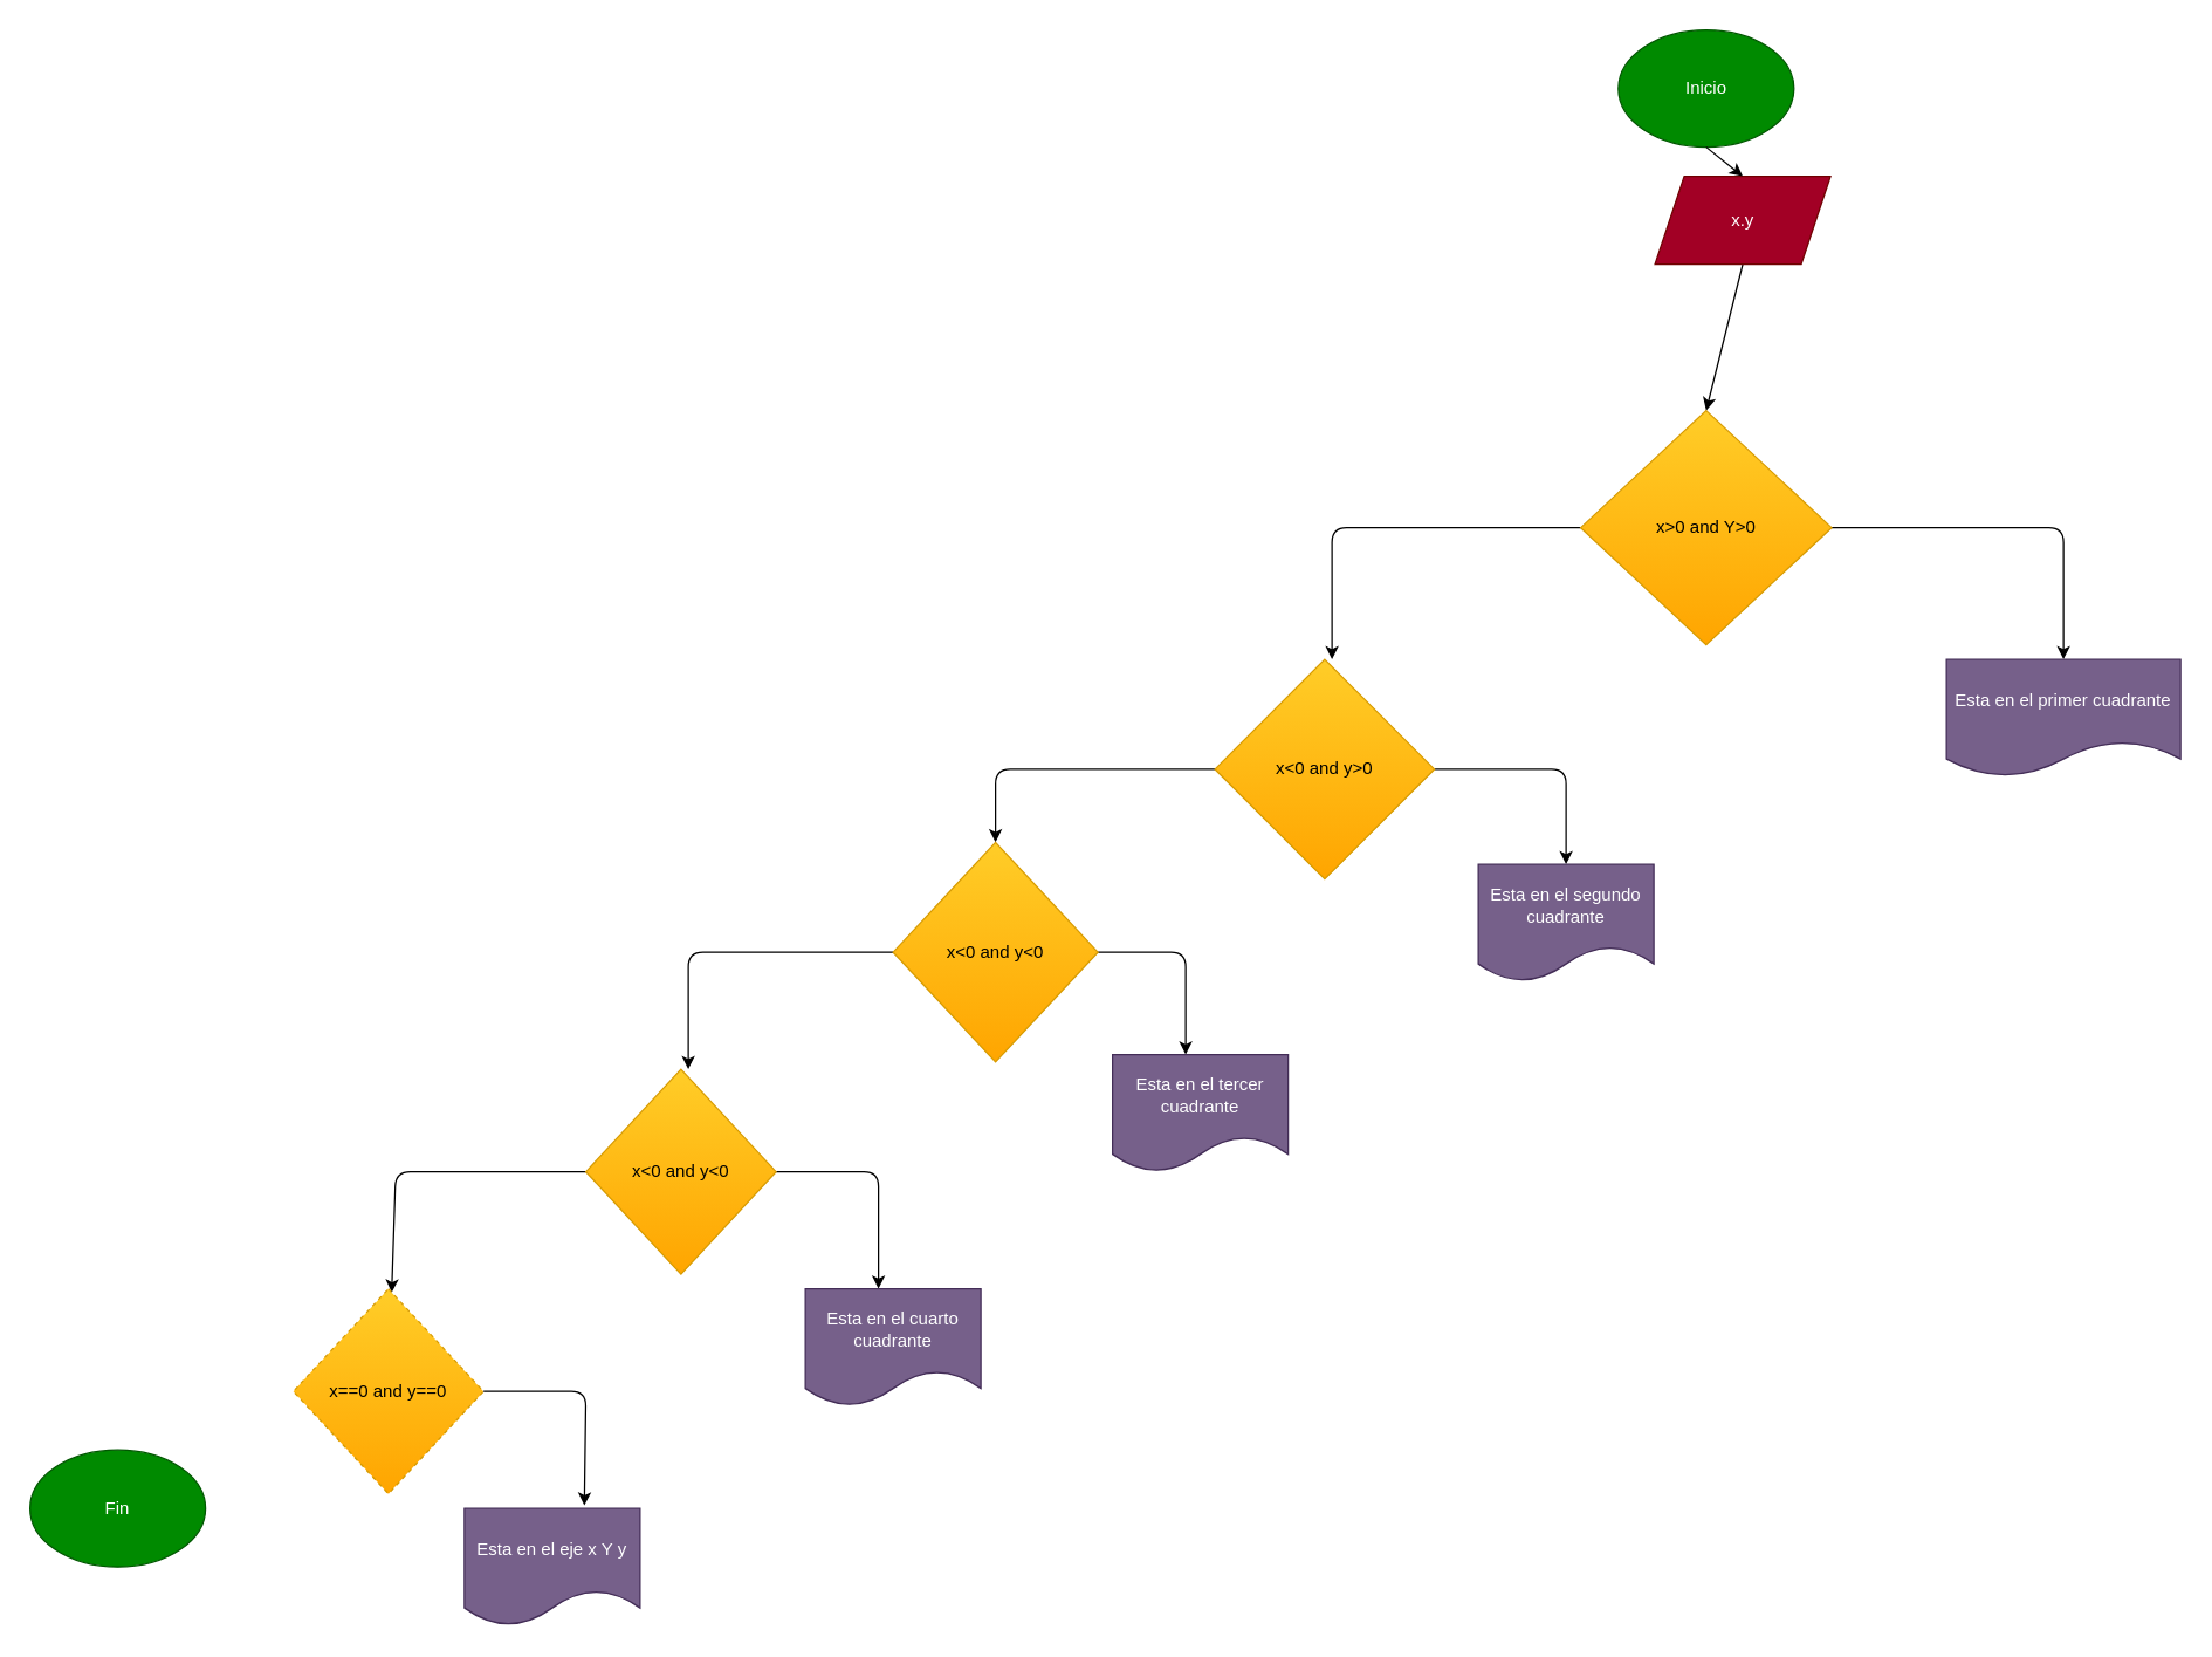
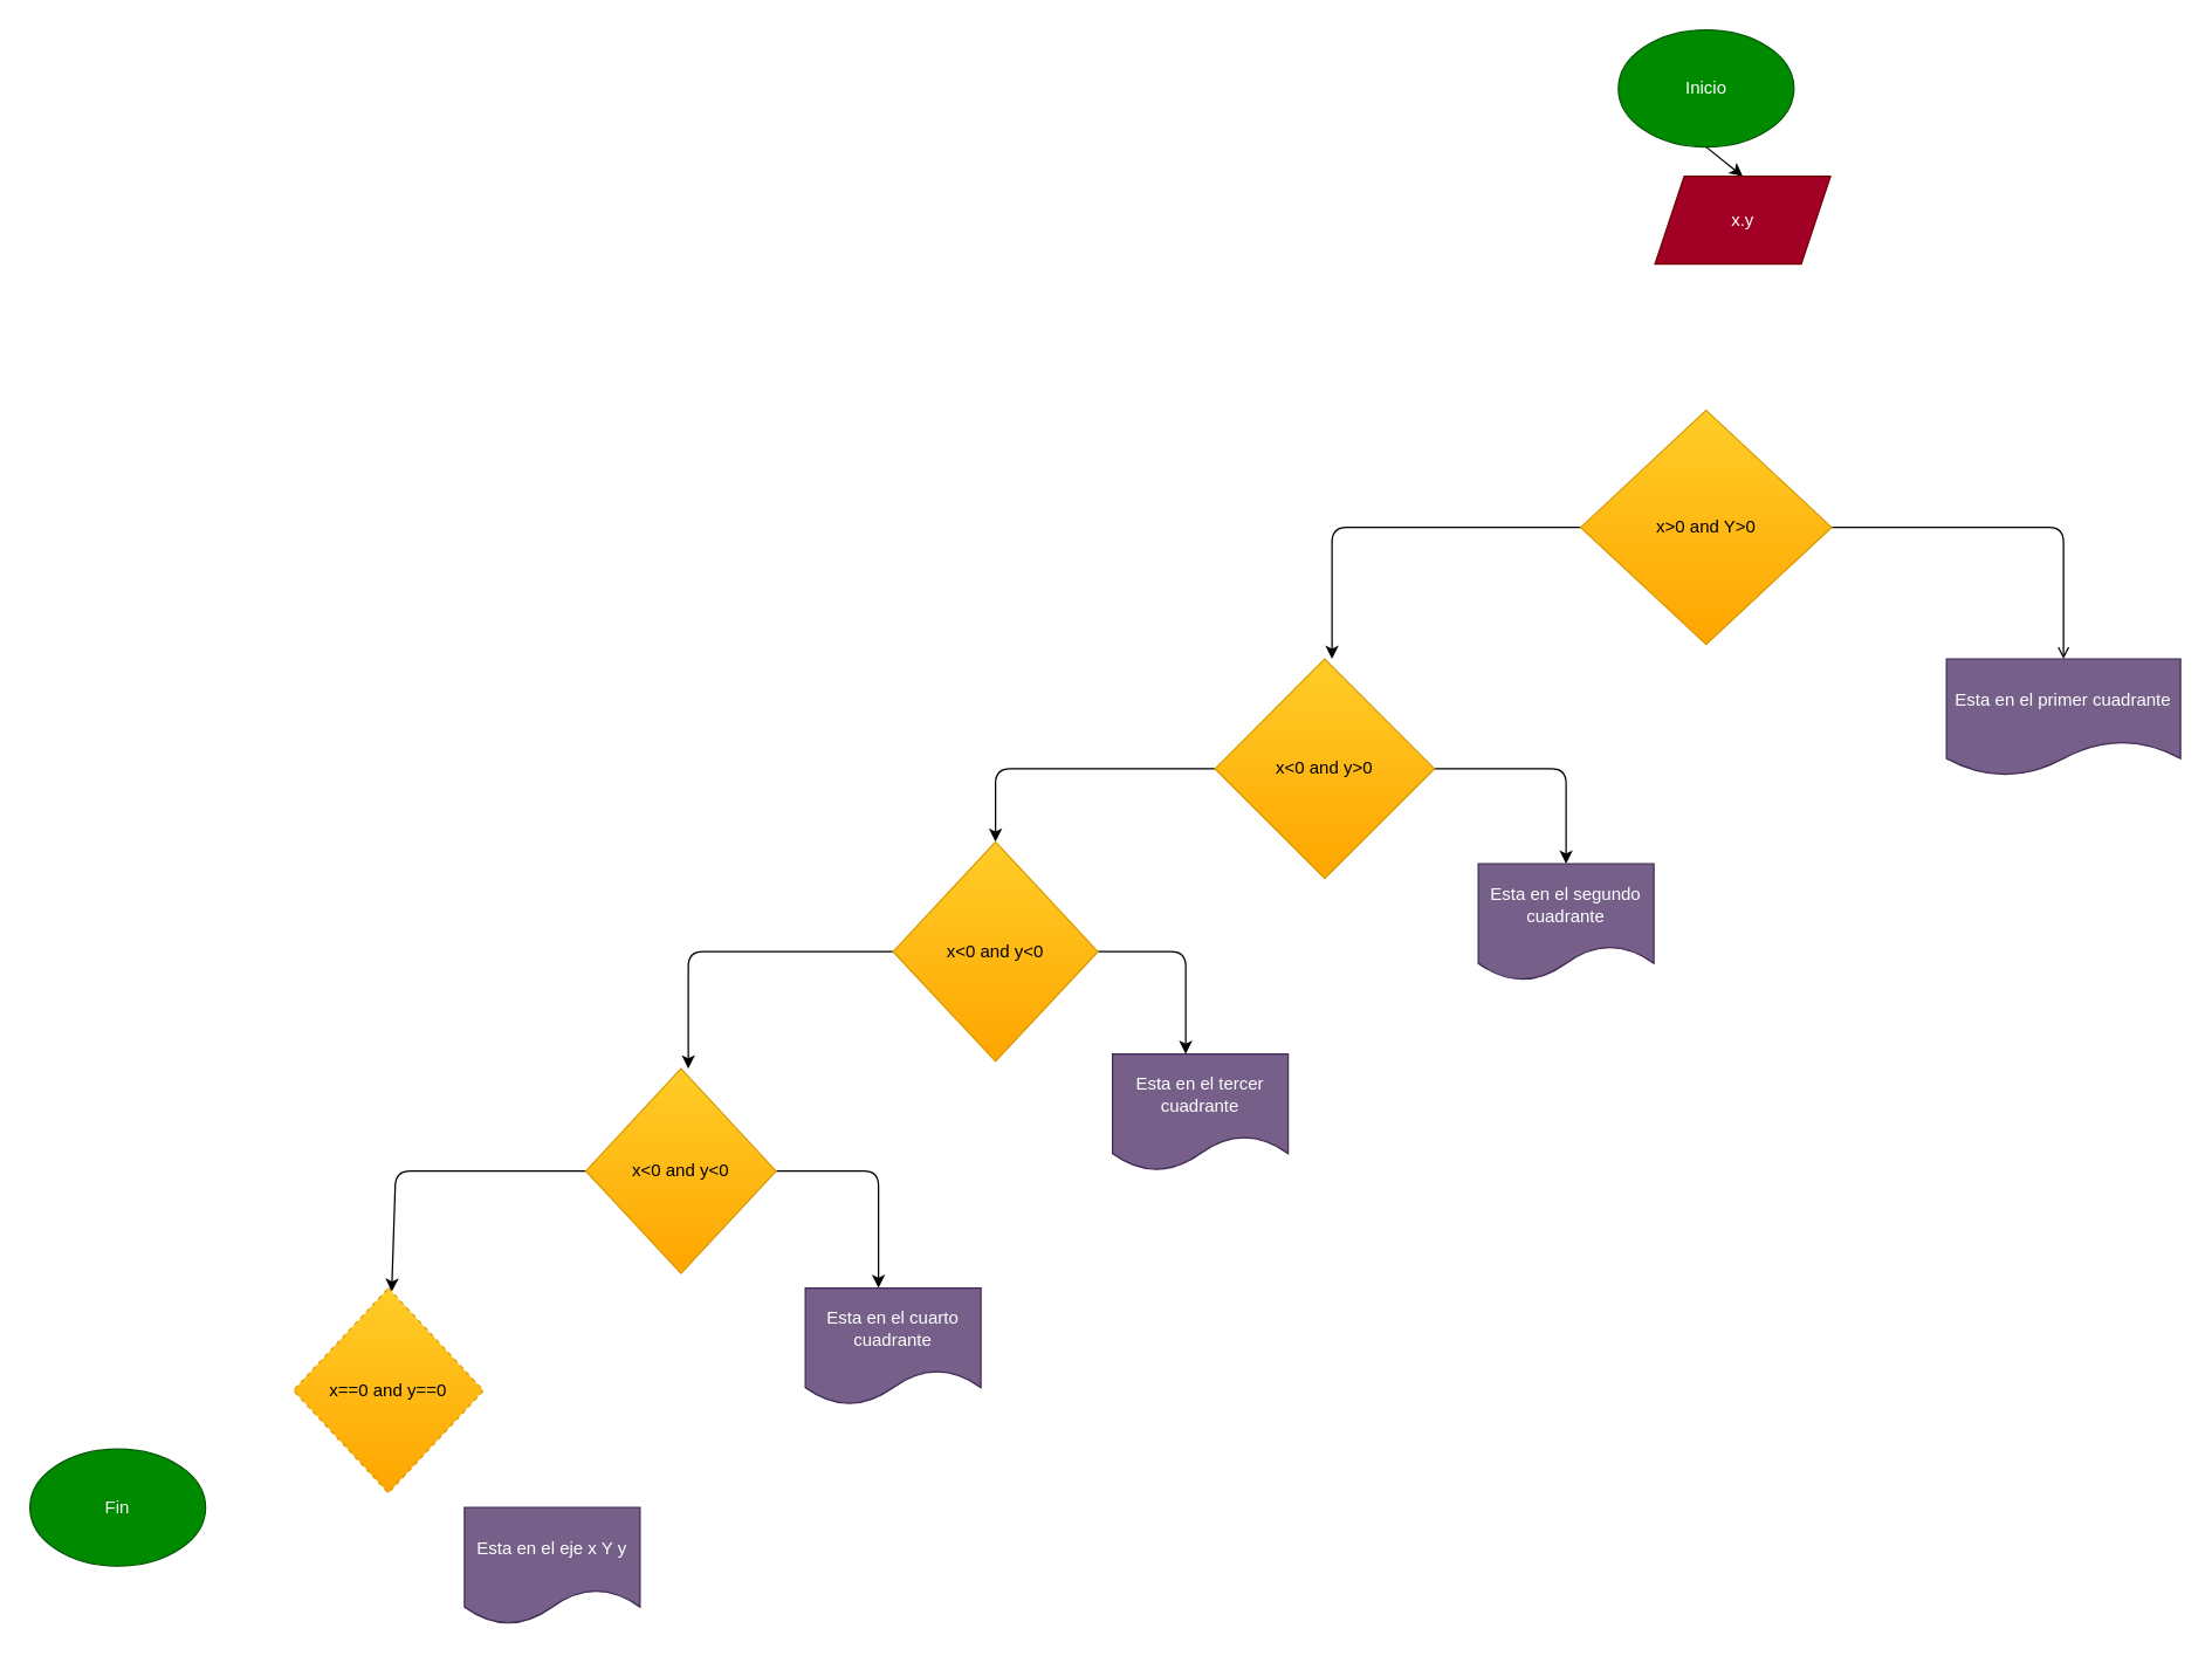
  <mxCell id="0" />
  <mxCell id="1" parent="0" />
  <mxCell id="2" value="Inicio" style="ellipse;whiteSpace=wrap;html=1;fillColor=#008a00;fontColor=#ffffff;strokeColor=#005700;" vertex="1" parent="1"><mxGeometry x="1105.75" y="20" width="120" height="80" as="geometry" /></mxCell>
- <mxCell id="3" style="edgeStyle=none;html=1;exitX=0.5;exitY=1;exitDx=0;exitDy=0;entryX=0.5;entryY=0;entryDx=0;entryDy=0;" edge="1" parent="1" source="4" target="8"><mxGeometry relative="1" as="geometry" /></mxCell>
  <mxCell id="4" value="x.y" style="shape=parallelogram;perimeter=parallelogramPerimeter;whiteSpace=wrap;html=1;fixedSize=1;fillColor=#a20025;fontColor=#ffffff;strokeColor=#6F0000;" vertex="1" parent="1"><mxGeometry x="1130.75" y="120" width="120" height="60" as="geometry" /></mxCell>
  <mxCell id="5" value="" style="endArrow=classic;html=1;exitX=0.5;exitY=1;exitDx=0;exitDy=0;entryX=0.5;entryY=0;entryDx=0;entryDy=0;" edge="1" parent="1" source="2" target="4"><mxGeometry width="50" height="50" relative="1" as="geometry"><mxPoint x="1080" y="350" as="sourcePoint" /><mxPoint x="1130" y="300" as="targetPoint" /></mxGeometry></mxCell>
- <mxCell id="6" value="" style="edgeStyle=none;html=1;" edge="1" parent="1" source="8" target="9"><mxGeometry relative="1" as="geometry"><Array as="points"><mxPoint x="1410" y="360" /></Array></mxGeometry></mxCell>
+ <mxCell id="6" value="" style="edgeStyle=none;html=1;endArrow=open;" edge="1" parent="1" source="8" target="9"><mxGeometry relative="1" as="geometry"><Array as="points"><mxPoint x="1410" y="360" /></Array></mxGeometry></mxCell>
  <mxCell id="7" style="edgeStyle=none;html=1;exitX=0;exitY=0.5;exitDx=0;exitDy=0;" edge="1" parent="1" source="8"><mxGeometry relative="1" as="geometry"><mxPoint x="910" y="450" as="targetPoint" /><Array as="points"><mxPoint x="910" y="360" /></Array></mxGeometry></mxCell>
  <mxCell id="8" value="x&amp;gt;0 and Y&amp;gt;0&lt;br&gt;" style="rhombus;whiteSpace=wrap;html=1;fillColor=#ffcd28;gradientColor=#ffa500;strokeColor=#d79b00;" vertex="1" parent="1"><mxGeometry x="1080" y="280" width="171.5" height="160" as="geometry" /></mxCell>
  <mxCell id="9" value="Esta en el primer cuadrante" style="shape=document;whiteSpace=wrap;html=1;boundedLbl=1;fillColor=#76608a;fontColor=#ffffff;strokeColor=#432D57;" vertex="1" parent="1"><mxGeometry x="1330" y="450" width="160" height="80" as="geometry" /></mxCell>
  <mxCell id="10" style="edgeStyle=none;html=1;exitX=1;exitY=0.5;exitDx=0;exitDy=0;" edge="1" parent="1" source="12"><mxGeometry relative="1" as="geometry"><mxPoint x="1070" y="590" as="targetPoint" /><Array as="points"><mxPoint x="1070" y="525" /></Array></mxGeometry></mxCell>
  <mxCell id="11" style="edgeStyle=none;html=1;exitX=0;exitY=0.5;exitDx=0;exitDy=0;entryX=0.5;entryY=0;entryDx=0;entryDy=0;" edge="1" parent="1" source="12" target="16"><mxGeometry relative="1" as="geometry"><mxPoint x="720" y="580" as="targetPoint" /><Array as="points"><mxPoint x="680" y="525" /></Array></mxGeometry></mxCell>
  <mxCell id="12" value="x&amp;lt;0 and y&amp;gt;0" style="rhombus;whiteSpace=wrap;html=1;fillColor=#ffcd28;gradientColor=#ffa500;strokeColor=#d79b00;" vertex="1" parent="1"><mxGeometry x="830" y="450" width="150" height="150" as="geometry" /></mxCell>
  <mxCell id="13" value="Esta en el segundo cuadrante" style="shape=document;whiteSpace=wrap;html=1;boundedLbl=1;fillColor=#76608a;fontColor=#ffffff;strokeColor=#432D57;" vertex="1" parent="1"><mxGeometry x="1010" y="590" width="120" height="80" as="geometry" /></mxCell>
  <mxCell id="14" style="edgeStyle=none;html=1;exitX=1;exitY=0.5;exitDx=0;exitDy=0;" edge="1" parent="1" source="16"><mxGeometry relative="1" as="geometry"><mxPoint x="810" y="720" as="targetPoint" /><Array as="points"><mxPoint x="810" y="650" /></Array></mxGeometry></mxCell>
  <mxCell id="15" style="edgeStyle=none;html=1;exitX=0;exitY=0.5;exitDx=0;exitDy=0;" edge="1" parent="1" source="16"><mxGeometry relative="1" as="geometry"><mxPoint x="470" y="730" as="targetPoint" /><Array as="points"><mxPoint x="470" y="650" /></Array></mxGeometry></mxCell>
  <mxCell id="16" value="x&amp;lt;0 and y&amp;lt;0" style="rhombus;whiteSpace=wrap;html=1;fillColor=#ffcd28;gradientColor=#ffa500;strokeColor=#d79b00;" vertex="1" parent="1"><mxGeometry x="610" y="575" width="140" height="150" as="geometry" /></mxCell>
  <mxCell id="17" value="Esta en el tercer cuadrante" style="shape=document;whiteSpace=wrap;html=1;boundedLbl=1;fillColor=#76608a;fontColor=#ffffff;strokeColor=#432D57;" vertex="1" parent="1"><mxGeometry x="760" y="720" width="120" height="80" as="geometry" /></mxCell>
  <mxCell id="18" style="edgeStyle=none;html=1;exitX=1;exitY=0.5;exitDx=0;exitDy=0;" edge="1" parent="1" source="20"><mxGeometry relative="1" as="geometry"><mxPoint x="600" y="880" as="targetPoint" /><Array as="points"><mxPoint x="600" y="800" /></Array></mxGeometry></mxCell>
  <mxCell id="19" style="edgeStyle=none;html=1;exitX=0;exitY=0.5;exitDx=0;exitDy=0;" edge="1" parent="1" source="20" target="24"><mxGeometry relative="1" as="geometry"><mxPoint x="310" y="880" as="targetPoint" /><Array as="points"><mxPoint x="270" y="800" /></Array></mxGeometry></mxCell>
  <mxCell id="20" value="x&amp;lt;0 and y&amp;lt;0" style="rhombus;whiteSpace=wrap;html=1;fillColor=#ffcd28;gradientColor=#ffa500;strokeColor=#d79b00;" vertex="1" parent="1"><mxGeometry x="400" y="730" width="130" height="140" as="geometry" /></mxCell>
  <mxCell id="21" value="Esta en el cuarto cuadrante" style="shape=document;whiteSpace=wrap;html=1;boundedLbl=1;fillColor=#76608a;fontColor=#ffffff;strokeColor=#432D57;" vertex="1" parent="1"><mxGeometry x="550" y="880" width="120" height="80" as="geometry" /></mxCell>
  <mxCell id="22" value="Esta en el eje x Y y" style="shape=document;whiteSpace=wrap;html=1;boundedLbl=1;fillColor=#76608a;fontColor=#ffffff;strokeColor=#432D57;" vertex="1" parent="1"><mxGeometry x="317" y="1030" width="120" height="80" as="geometry" /></mxCell>
- <mxCell id="23" style="edgeStyle=none;html=1;exitX=1;exitY=0.5;exitDx=0;exitDy=0;entryX=0.683;entryY=-0.025;entryDx=0;entryDy=0;entryPerimeter=0;" edge="1" parent="1" source="24" target="22"><mxGeometry relative="1" as="geometry"><mxPoint x="430" y="990" as="targetPoint" /><Array as="points"><mxPoint x="400" y="950" /></Array></mxGeometry></mxCell>
  <mxCell id="24" value="x==0 and y==0" style="rhombus;whiteSpace=wrap;html=1;fillColor=#ffcd28;gradientColor=#ffa500;strokeColor=#d79b00;dashed=1;" vertex="1" parent="1"><mxGeometry x="200" y="880" width="130" height="140" as="geometry" /></mxCell>
  <mxCell id="25" value="Fin" style="ellipse;whiteSpace=wrap;html=1;fillColor=#008a00;fontColor=#ffffff;strokeColor=#005700;" vertex="1" parent="1"><mxGeometry x="20" y="990" width="120" height="80" as="geometry" /></mxCell>
